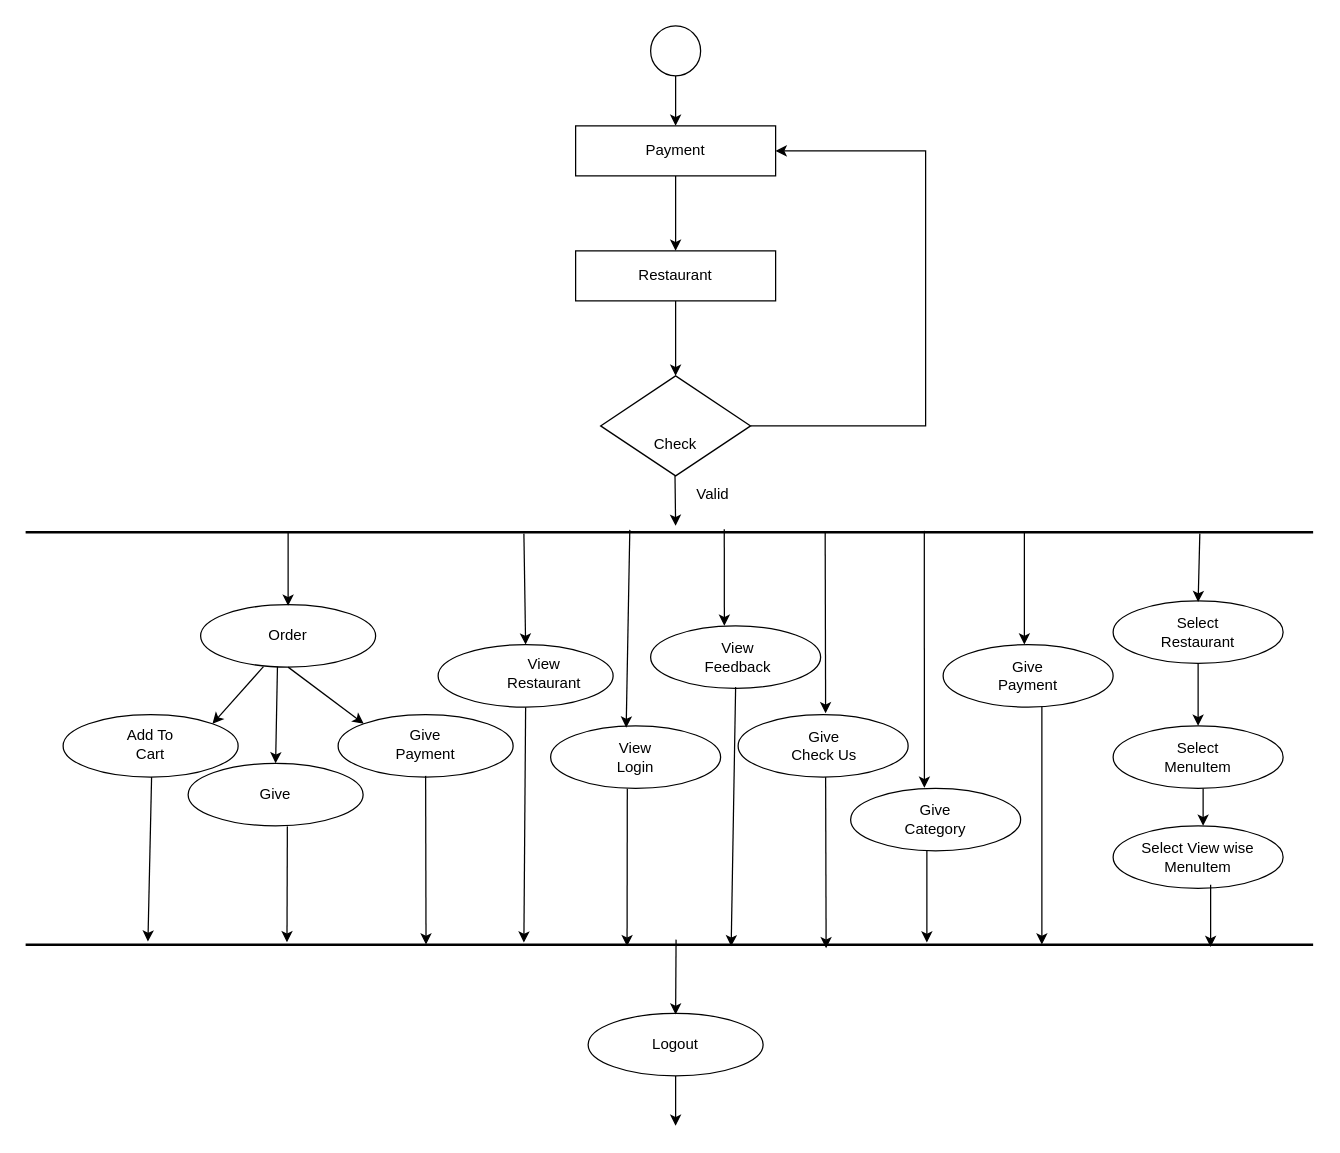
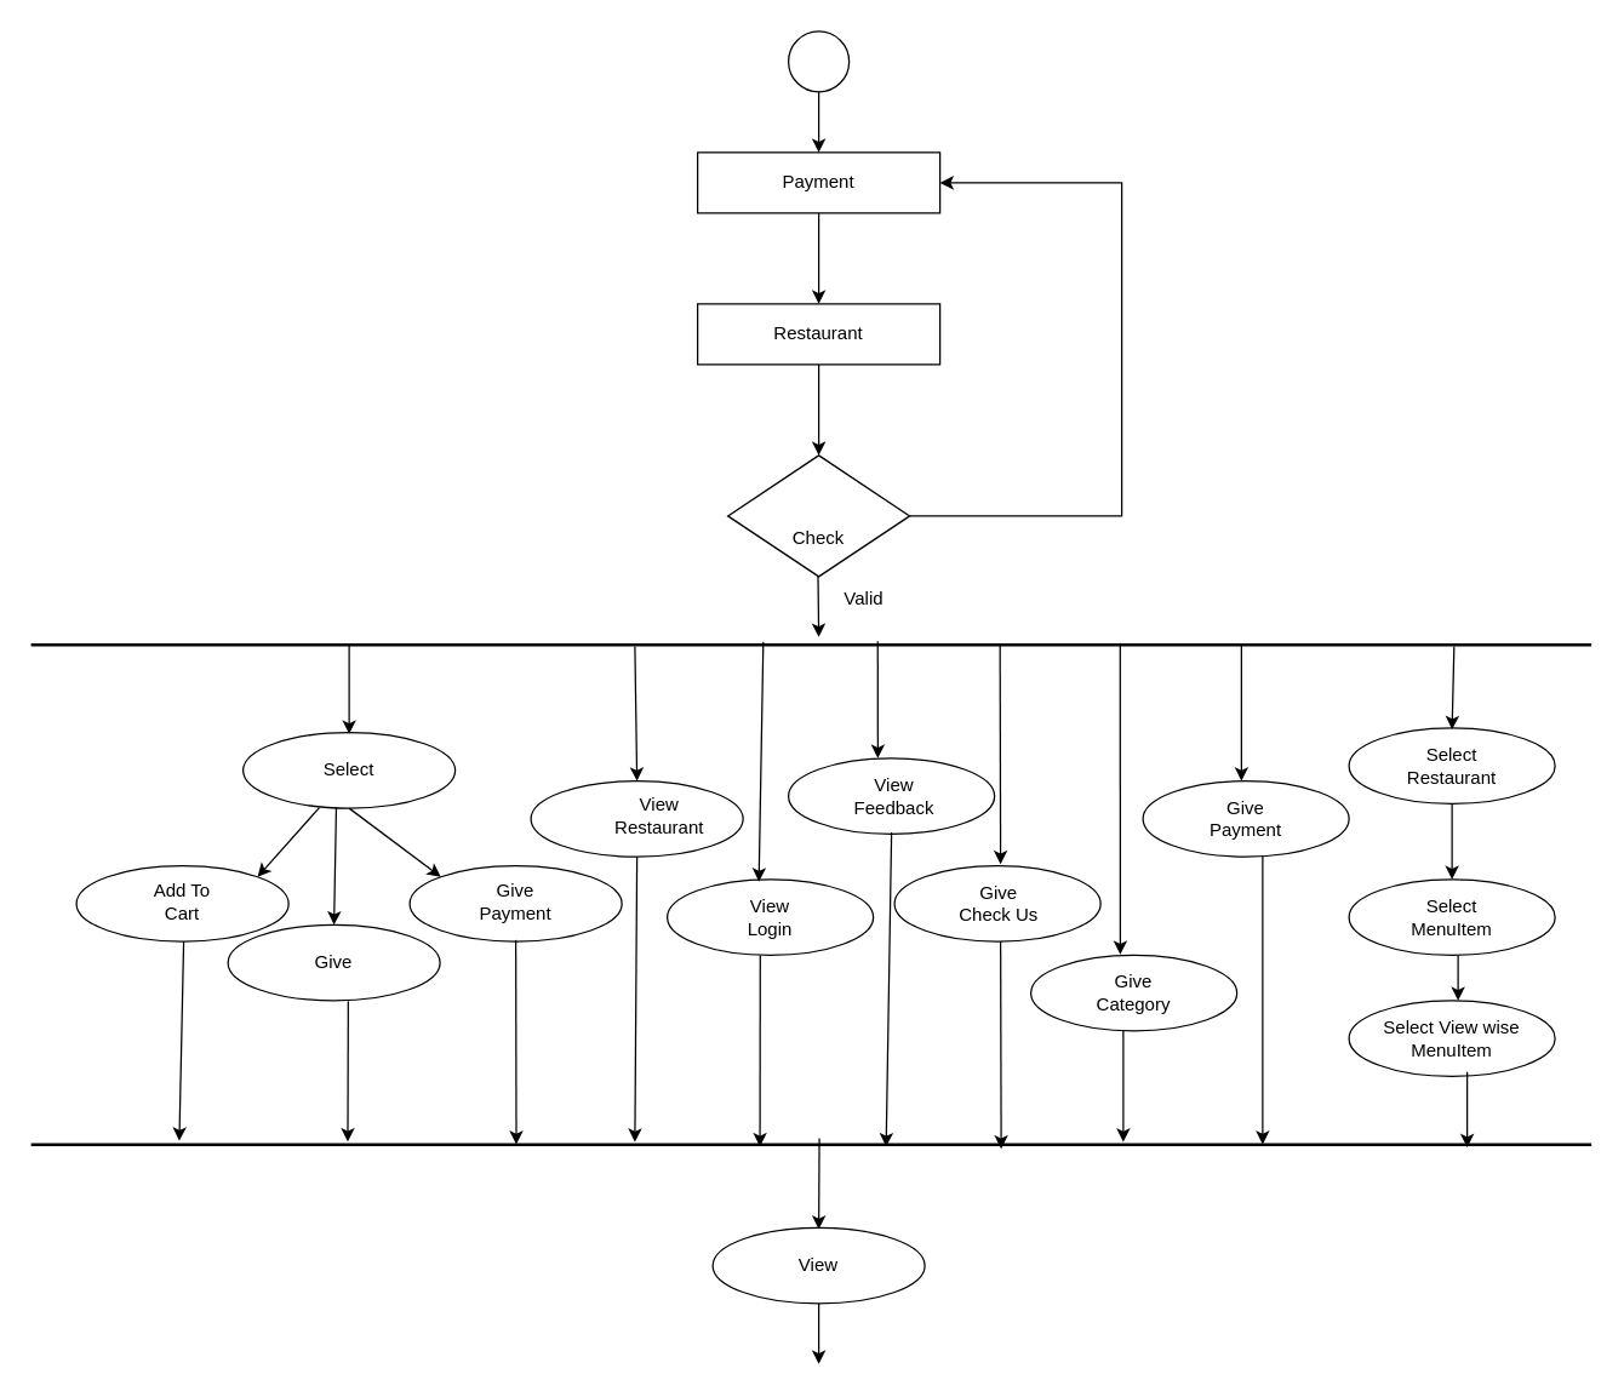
  <mxCell id="0" />
  <mxCell id="1" parent="0" />
  <mxCell id="2" value="" style="ellipse;whiteSpace=wrap;html=1;aspect=fixed;" vertex="1" parent="1"><mxGeometry x="520" y="20" width="40" height="40" as="geometry" /></mxCell>
  <mxCell id="3" value="" style="rounded=0;whiteSpace=wrap;html=1;" vertex="1" parent="1"><mxGeometry x="460" y="100" width="160" height="40" as="geometry" /></mxCell>
  <mxCell id="4" value="" style="rounded=0;whiteSpace=wrap;html=1;" vertex="1" parent="1"><mxGeometry x="460" y="200" width="160" height="40" as="geometry" /></mxCell>
  <mxCell id="5" value="" style="rhombus;whiteSpace=wrap;html=1;" vertex="1" parent="1"><mxGeometry x="480" y="300" width="120" height="80" as="geometry" /></mxCell>
  <mxCell id="6" value="" style="line;strokeWidth=2;html=1;" vertex="1" parent="1"><mxGeometry x="20" y="420" width="1030" height="10" as="geometry" /></mxCell>
  <mxCell id="7" value="" style="ellipse;whiteSpace=wrap;html=1;" vertex="1" parent="1"><mxGeometry x="160" y="483" width="140" height="50" as="geometry" /></mxCell>
  <mxCell id="8" value="" style="line;strokeWidth=2;html=1;" vertex="1" parent="1"><mxGeometry x="20" y="750" width="1030" height="10" as="geometry" /></mxCell>
  <mxCell id="9" value="" style="ellipse;whiteSpace=wrap;html=1;" vertex="1" parent="1"><mxGeometry x="470" y="810" width="140" height="50" as="geometry" /></mxCell>
  <mxCell id="10" value="" style="endArrow=classic;html=1;rounded=0;exitX=0.5;exitY=1;exitDx=0;exitDy=0;entryX=0.5;entryY=0;entryDx=0;entryDy=0;" edge="1" parent="1" source="2" target="3"><mxGeometry width="50" height="50" relative="1" as="geometry"><mxPoint x="530" y="260" as="sourcePoint" /><mxPoint x="580" y="210" as="targetPoint" /></mxGeometry></mxCell>
  <mxCell id="11" value="" style="endArrow=classic;html=1;rounded=0;entryX=0.5;entryY=0;entryDx=0;entryDy=0;" edge="1" parent="1" target="4"><mxGeometry width="50" height="50" relative="1" as="geometry"><mxPoint x="540" y="140" as="sourcePoint" /><mxPoint x="550" y="110" as="targetPoint" /></mxGeometry></mxCell>
  <mxCell id="12" value="" style="endArrow=classic;html=1;rounded=0;entryX=0.5;entryY=0;entryDx=0;entryDy=0;" edge="1" parent="1" target="5"><mxGeometry width="50" height="50" relative="1" as="geometry"><mxPoint x="540" y="240" as="sourcePoint" /><mxPoint x="560" y="120" as="targetPoint" /></mxGeometry></mxCell>
  <mxCell id="13" value="" style="endArrow=classic;html=1;rounded=0;" edge="1" parent="1"><mxGeometry width="50" height="50" relative="1" as="geometry"><mxPoint x="539.5" y="380" as="sourcePoint" /><mxPoint x="540" y="420" as="targetPoint" /></mxGeometry></mxCell>
  <mxCell id="14" value="" style="endArrow=classic;html=1;rounded=0;entryX=0.5;entryY=0;entryDx=0;entryDy=0;" edge="1" parent="1"><mxGeometry width="50" height="50" relative="1" as="geometry"><mxPoint x="230" y="424" as="sourcePoint" /><mxPoint x="230" y="484" as="targetPoint" /></mxGeometry></mxCell>
  <mxCell id="15" value="" style="endArrow=classic;html=1;rounded=0;entryX=0.203;entryY=0.42;entryDx=0;entryDy=0;entryPerimeter=0;exitX=0.567;exitY=1.028;exitDx=0;exitDy=0;exitPerimeter=0;" edge="1" parent="1"><mxGeometry width="50" height="50" relative="1" as="geometry"><mxPoint x="229.38" y="660.4" as="sourcePoint" /><mxPoint x="229.09" y="753.2" as="targetPoint" /></mxGeometry></mxCell>
  <mxCell id="16" value="" style="endArrow=classic;html=1;rounded=0;entryX=0.5;entryY=0;entryDx=0;entryDy=0;exitX=0.461;exitY=0;exitDx=0;exitDy=0;exitPerimeter=0;" edge="1" parent="1"><mxGeometry width="50" height="50" relative="1" as="geometry"><mxPoint x="540.36" y="751" as="sourcePoint" /><mxPoint x="540" y="811" as="targetPoint" /></mxGeometry></mxCell>
  <mxCell id="17" value="" style="endArrow=classic;html=1;rounded=0;" edge="1" parent="1"><mxGeometry width="50" height="50" relative="1" as="geometry"><mxPoint x="540" y="860" as="sourcePoint" /><mxPoint x="540" y="900" as="targetPoint" /></mxGeometry></mxCell>
  <mxCell id="18" value="" style="edgeStyle=segmentEdgeStyle;endArrow=classic;html=1;rounded=0;entryX=1;entryY=0.5;entryDx=0;entryDy=0;exitX=1;exitY=0.5;exitDx=0;exitDy=0;" edge="1" parent="1" source="5" target="3"><mxGeometry width="50" height="50" relative="1" as="geometry"><mxPoint x="630" y="340" as="sourcePoint" /><mxPoint x="690" y="130" as="targetPoint" /><Array as="points"><mxPoint x="740" y="340" /><mxPoint x="740" y="120" /></Array></mxGeometry></mxCell>
  <mxCell id="19" value="Valid" style="text;html=1;strokeColor=none;fillColor=none;align=center;verticalAlign=middle;whiteSpace=wrap;rounded=0;" vertex="1" parent="1"><mxGeometry x="540" y="380" width="60" height="30" as="geometry" /></mxCell>
  <mxCell id="20" value="Payment" style="text;html=1;strokeColor=none;fillColor=none;align=center;verticalAlign=middle;whiteSpace=wrap;rounded=0;" vertex="1" parent="1"><mxGeometry x="510" y="105" width="60" height="30" as="geometry" /></mxCell>
  <mxCell id="21" value="Restaurant" style="text;html=1;strokeColor=none;fillColor=none;align=center;verticalAlign=middle;whiteSpace=wrap;rounded=0;" vertex="1" parent="1"><mxGeometry x="510" y="205" width="60" height="30" as="geometry" /></mxCell>
  <mxCell id="22" value="Check" style="text;html=1;strokeColor=none;fillColor=none;align=center;verticalAlign=middle;whiteSpace=wrap;rounded=0;" vertex="1" parent="1"><mxGeometry x="510" y="340" width="60" height="30" as="geometry" /></mxCell>
- <mxCell id="23" value="Logout" style="text;html=1;strokeColor=none;fillColor=none;align=center;verticalAlign=middle;whiteSpace=wrap;rounded=0;" vertex="1" parent="1"><mxGeometry x="510" y="820" width="60" height="30" as="geometry" /></mxCell>
+ <mxCell id="23" value="View" style="text;html=1;strokeColor=none;fillColor=none;align=center;verticalAlign=middle;whiteSpace=wrap;rounded=0;" vertex="1" parent="1"><mxGeometry x="510" y="820" width="60" height="30" as="geometry" /></mxCell>
  <mxCell id="24" value="" style="endArrow=classic;html=1;rounded=0;entryX=0.5;entryY=0;entryDx=0;entryDy=0;exitX=0.387;exitY=0.62;exitDx=0;exitDy=0;exitPerimeter=0;" edge="1" parent="1" target="41" source="6"><mxGeometry width="50" height="50" relative="1" as="geometry"><mxPoint x="414" y="423" as="sourcePoint" /><mxPoint x="414" y="523" as="targetPoint" /></mxGeometry></mxCell>
  <mxCell id="25" value="" style="endArrow=classic;html=1;rounded=0;entryX=0.387;entryY=0.34;entryDx=0;entryDy=0;entryPerimeter=0;exitX=0.5;exitY=1;exitDx=0;exitDy=0;" edge="1" parent="1" target="8" source="41"><mxGeometry width="50" height="50" relative="1" as="geometry"><mxPoint x="498" y="720" as="sourcePoint" /><mxPoint x="510" y="660" as="targetPoint" /></mxGeometry></mxCell>
  <mxCell id="26" value="" style="ellipse;whiteSpace=wrap;html=1;" vertex="1" parent="1"><mxGeometry x="440" y="580" width="136" height="50" as="geometry" /></mxCell>
  <mxCell id="27" value="" style="endArrow=classic;html=1;rounded=0;exitX=0.505;exitY=0.22;exitDx=0;exitDy=0;exitPerimeter=0;entryX=0.446;entryY=-0.037;entryDx=0;entryDy=0;entryPerimeter=0;" edge="1" parent="1"><mxGeometry width="50" height="50" relative="1" as="geometry"><mxPoint x="503.35" y="423.2" as="sourcePoint" /><mxPoint x="500.44" y="581.41" as="targetPoint" /></mxGeometry></mxCell>
  <mxCell id="28" value="" style="endArrow=classic;html=1;rounded=0;exitX=0.451;exitY=1.004;exitDx=0;exitDy=0;entryX=0.506;entryY=0.74;entryDx=0;entryDy=0;entryPerimeter=0;exitPerimeter=0;" edge="1" parent="1" source="26"><mxGeometry width="50" height="50" relative="1" as="geometry"><mxPoint x="500" y="649" as="sourcePoint" /><mxPoint x="501.16" y="756.4" as="targetPoint" /></mxGeometry></mxCell>
  <mxCell id="29" value="" style="endArrow=classic;html=1;rounded=0;exitX=0.621;exitY=0.46;exitDx=0;exitDy=0;exitPerimeter=0;" edge="1" parent="1" source="6"><mxGeometry width="50" height="50" relative="1" as="geometry"><mxPoint x="570" y="560" as="sourcePoint" /><mxPoint x="660" y="570" as="targetPoint" /></mxGeometry></mxCell>
  <mxCell id="30" value="" style="endArrow=classic;html=1;rounded=0;entryX=0.64;entryY=1;entryDx=0;entryDy=0;entryPerimeter=0;" edge="1" parent="1"><mxGeometry width="50" height="50" relative="1" as="geometry"><mxPoint x="660" y="620" as="sourcePoint" /><mxPoint x="660.4" y="758" as="targetPoint" /></mxGeometry></mxCell>
  <mxCell id="31" value="" style="endArrow=classic;html=1;rounded=0;entryX=0.5;entryY=0;entryDx=0;entryDy=0;" edge="1" parent="1"><mxGeometry width="50" height="50" relative="1" as="geometry"><mxPoint x="819" y="425" as="sourcePoint" /><mxPoint x="819" y="515" as="targetPoint" /></mxGeometry></mxCell>
  <mxCell id="32" value="" style="endArrow=classic;html=1;rounded=0;" edge="1" parent="1"><mxGeometry width="50" height="50" relative="1" as="geometry"><mxPoint x="833" y="560" as="sourcePoint" /><mxPoint x="833" y="755" as="targetPoint" /></mxGeometry></mxCell>
  <mxCell id="33" value="" style="ellipse;whiteSpace=wrap;html=1;" vertex="1" parent="1"><mxGeometry x="50" y="571" width="140" height="50" as="geometry" /></mxCell>
  <mxCell id="34" value="" style="ellipse;whiteSpace=wrap;html=1;" vertex="1" parent="1"><mxGeometry x="150" y="610" width="140" height="50" as="geometry" /></mxCell>
  <mxCell id="35" value="" style="ellipse;whiteSpace=wrap;html=1;" vertex="1" parent="1"><mxGeometry x="270" y="571" width="140" height="50" as="geometry" /></mxCell>
  <mxCell id="36" value="" style="endArrow=classic;html=1;rounded=0;entryX=0.095;entryY=0.26;entryDx=0;entryDy=0;entryPerimeter=0;exitX=0.567;exitY=1.028;exitDx=0;exitDy=0;exitPerimeter=0;" edge="1" parent="1" target="8"><mxGeometry width="50" height="50" relative="1" as="geometry"><mxPoint x="120.77" y="621" as="sourcePoint" /><mxPoint x="119.23" y="713" as="targetPoint" /></mxGeometry></mxCell>
  <mxCell id="37" value="" style="endArrow=classic;html=1;rounded=0;exitX=0.5;exitY=1;exitDx=0;exitDy=0;entryX=0.311;entryY=0.5;entryDx=0;entryDy=0;entryPerimeter=0;" edge="1" parent="1" target="8"><mxGeometry width="50" height="50" relative="1" as="geometry"><mxPoint x="340" y="620" as="sourcePoint" /><mxPoint x="256.22" y="756.4" as="targetPoint" /></mxGeometry></mxCell>
  <mxCell id="38" value="" style="endArrow=classic;html=1;rounded=0;entryX=0.5;entryY=0;entryDx=0;entryDy=0;exitX=0.439;exitY=0.992;exitDx=0;exitDy=0;exitPerimeter=0;" edge="1" parent="1" source="7" target="34"><mxGeometry width="50" height="50" relative="1" as="geometry"><mxPoint x="370" y="510" as="sourcePoint" /><mxPoint x="420" y="460" as="targetPoint" /></mxGeometry></mxCell>
  <mxCell id="39" value="" style="endArrow=classic;html=1;rounded=0;entryX=0;entryY=0;entryDx=0;entryDy=0;exitX=0.5;exitY=1;exitDx=0;exitDy=0;" edge="1" parent="1" source="7" target="35"><mxGeometry width="50" height="50" relative="1" as="geometry"><mxPoint x="231.46" y="542.6" as="sourcePoint" /><mxPoint x="230" y="620" as="targetPoint" /></mxGeometry></mxCell>
  <mxCell id="40" value="" style="endArrow=classic;html=1;rounded=0;entryX=1;entryY=0;entryDx=0;entryDy=0;exitX=0.359;exitY=0.992;exitDx=0;exitDy=0;exitPerimeter=0;" edge="1" parent="1" source="7" target="33"><mxGeometry width="50" height="50" relative="1" as="geometry"><mxPoint x="241.46" y="552.6" as="sourcePoint" /><mxPoint x="240" y="630" as="targetPoint" /></mxGeometry></mxCell>
  <mxCell id="41" value="" style="ellipse;whiteSpace=wrap;html=1;" vertex="1" parent="1"><mxGeometry x="350" y="515" width="140" height="50" as="geometry" /></mxCell>
  <mxCell id="42" value="" style="endArrow=classic;html=1;rounded=0;exitX=0.505;exitY=0.22;exitDx=0;exitDy=0;exitPerimeter=0;" edge="1" parent="1"><mxGeometry width="50" height="50" relative="1" as="geometry"><mxPoint x="578.91" y="422.79" as="sourcePoint" /><mxPoint x="579" y="500" as="targetPoint" /></mxGeometry></mxCell>
  <mxCell id="43" value="" style="ellipse;whiteSpace=wrap;html=1;" vertex="1" parent="1"><mxGeometry x="520" y="500" width="136" height="50" as="geometry" /></mxCell>
  <mxCell id="44" value="" style="endArrow=classic;html=1;rounded=0;entryX=0.548;entryY=0.74;entryDx=0;entryDy=0;entryPerimeter=0;exitX=0.5;exitY=1;exitDx=0;exitDy=0;" edge="1" parent="1"><mxGeometry width="50" height="50" relative="1" as="geometry"><mxPoint x="588" y="549" as="sourcePoint" /><mxPoint x="584.44" y="756.4" as="targetPoint" /></mxGeometry></mxCell>
  <mxCell id="45" value="" style="ellipse;whiteSpace=wrap;html=1;" vertex="1" parent="1"><mxGeometry x="590" y="571" width="136" height="50" as="geometry" /></mxCell>
  <mxCell id="46" value="" style="ellipse;whiteSpace=wrap;html=1;" vertex="1" parent="1"><mxGeometry x="680" y="630" width="136" height="50" as="geometry" /></mxCell>
  <mxCell id="47" value="" style="endArrow=classic;html=1;rounded=0;exitX=0.698;exitY=0.3;exitDx=0;exitDy=0;exitPerimeter=0;entryX=0.434;entryY=-0.028;entryDx=0;entryDy=0;entryPerimeter=0;" edge="1" parent="1"><mxGeometry width="50" height="50" relative="1" as="geometry"><mxPoint x="738.94" y="424" as="sourcePoint" /><mxPoint x="739.024" y="629.6" as="targetPoint" /></mxGeometry></mxCell>
  <mxCell id="48" value="" style="endArrow=classic;html=1;rounded=0;entryX=0.7;entryY=0.34;entryDx=0;entryDy=0;entryPerimeter=0;" edge="1" parent="1" target="8"><mxGeometry width="50" height="50" relative="1" as="geometry"><mxPoint x="741" y="680" as="sourcePoint" /><mxPoint x="580" y="610" as="targetPoint" /></mxGeometry></mxCell>
  <mxCell id="49" value="" style="ellipse;whiteSpace=wrap;html=1;" vertex="1" parent="1"><mxGeometry x="754" y="515" width="136" height="50" as="geometry" /></mxCell>
  <mxCell id="50" value="" style="ellipse;whiteSpace=wrap;html=1;" vertex="1" parent="1"><mxGeometry x="890" y="480" width="136" height="50" as="geometry" /></mxCell>
  <mxCell id="51" value="" style="ellipse;whiteSpace=wrap;html=1;" vertex="1" parent="1"><mxGeometry x="890" y="580" width="136" height="50" as="geometry" /></mxCell>
  <mxCell id="52" value="" style="ellipse;whiteSpace=wrap;html=1;" vertex="1" parent="1"><mxGeometry x="890" y="660" width="136" height="50" as="geometry" /></mxCell>
  <mxCell id="53" value="" style="endArrow=classic;html=1;rounded=0;entryX=0.5;entryY=0;entryDx=0;entryDy=0;exitX=0.912;exitY=0.62;exitDx=0;exitDy=0;exitPerimeter=0;" edge="1" parent="1" source="6"><mxGeometry width="50" height="50" relative="1" as="geometry"><mxPoint x="958" y="430" as="sourcePoint" /><mxPoint x="958" y="481" as="targetPoint" /><Array as="points" /></mxGeometry></mxCell>
  <mxCell id="54" value="" style="endArrow=classic;html=1;rounded=0;entryX=0.5;entryY=0;entryDx=0;entryDy=0;exitX=0.5;exitY=1;exitDx=0;exitDy=0;" edge="1" parent="1" source="50" target="51"><mxGeometry width="50" height="50" relative="1" as="geometry"><mxPoint x="530" y="660" as="sourcePoint" /><mxPoint x="580" y="610" as="targetPoint" /></mxGeometry></mxCell>
  <mxCell id="55" value="" style="endArrow=classic;html=1;rounded=0;entryX=0.5;entryY=0;entryDx=0;entryDy=0;exitX=0.5;exitY=1;exitDx=0;exitDy=0;" edge="1" parent="1"><mxGeometry width="50" height="50" relative="1" as="geometry"><mxPoint x="968" y="707" as="sourcePoint" /><mxPoint x="968" y="757" as="targetPoint" /></mxGeometry></mxCell>
  <mxCell id="56" value="" style="endArrow=classic;html=1;rounded=0;entryX=0.5;entryY=0;entryDx=0;entryDy=0;" edge="1" parent="1"><mxGeometry width="50" height="50" relative="1" as="geometry"><mxPoint x="962" y="630" as="sourcePoint" /><mxPoint x="962" y="660" as="targetPoint" /></mxGeometry></mxCell>
- <mxCell id="57" value="Order" style="text;html=1;strokeColor=none;fillColor=none;align=center;verticalAlign=middle;whiteSpace=wrap;rounded=0;" vertex="1" parent="1"><mxGeometry x="200" y="493" width="60" height="30" as="geometry" /></mxCell>
+ <mxCell id="57" value="Select" style="text;html=1;strokeColor=none;fillColor=none;align=center;verticalAlign=middle;whiteSpace=wrap;rounded=0;" vertex="1" parent="1"><mxGeometry x="200" y="493" width="60" height="30" as="geometry" /></mxCell>
  <mxCell id="58" value="Add To Cart&lt;span style=&quot;color: rgba(0, 0, 0, 0); font-family: monospace; font-size: 0px; text-align: start;&quot;&gt;%3CmxGraphModel%3E%3Croot%3E%3CmxCell%20id%3D%220%22%2F%3E%3CmxCell%20id%3D%221%22%20parent%3D%220%22%2F%3E%3CmxCell%20id%3D%222%22%20value%3D%22Text%22%20style%3D%22text%3Bhtml%3D1%3BstrokeColor%3Dnone%3BfillColor%3Dnone%3Balign%3Dcenter%3BverticalAlign%3Dmiddle%3BwhiteSpace%3Dwrap%3Brounded%3D0%3B%22%20vertex%3D%221%22%20parent%3D%221%22%3E%3CmxGeometry%20x%3D%22380%22%20y%3D%22640%22%20width%3D%2260%22%20height%3D%2230%22%20as%3D%22geometry%22%2F%3E%3C%2FmxCell%3E%3C%2Froot%3E%3C%2FmxGraphModel%3E&lt;/span&gt;" style="text;html=1;strokeColor=none;fillColor=none;align=center;verticalAlign=middle;whiteSpace=wrap;rounded=0;" vertex="1" parent="1"><mxGeometry x="90" y="580" width="60" height="30" as="geometry" /></mxCell>
  <mxCell id="59" value="Give" style="text;html=1;strokeColor=none;fillColor=none;align=center;verticalAlign=middle;whiteSpace=wrap;rounded=0;" vertex="1" parent="1"><mxGeometry x="190" y="620" width="60" height="30" as="geometry" /></mxCell>
  <mxCell id="60" value="Give Payment" style="text;html=1;strokeColor=none;fillColor=none;align=center;verticalAlign=middle;whiteSpace=wrap;rounded=0;" vertex="1" parent="1"><mxGeometry x="310" y="580" width="60" height="30" as="geometry" /></mxCell>
  <mxCell id="61" value="View Restaurant" style="text;html=1;strokeColor=none;fillColor=none;align=center;verticalAlign=middle;whiteSpace=wrap;rounded=0;" vertex="1" parent="1"><mxGeometry x="405" y="523" width="60" height="30" as="geometry" /></mxCell>
  <mxCell id="62" value="View Login" style="text;html=1;strokeColor=none;fillColor=none;align=center;verticalAlign=middle;whiteSpace=wrap;rounded=0;" vertex="1" parent="1"><mxGeometry x="478" y="590" width="60" height="30" as="geometry" /></mxCell>
  <mxCell id="63" value="View Feedback" style="text;html=1;strokeColor=none;fillColor=none;align=center;verticalAlign=middle;whiteSpace=wrap;rounded=0;" vertex="1" parent="1"><mxGeometry x="560" y="510" width="60" height="30" as="geometry" /></mxCell>
  <mxCell id="64" value="Give Check Us" style="text;html=1;strokeColor=none;fillColor=none;align=center;verticalAlign=middle;whiteSpace=wrap;rounded=0;" vertex="1" parent="1"><mxGeometry x="628" y="581" width="62" height="30" as="geometry" /></mxCell>
  <mxCell id="65" value="Give Category" style="text;html=1;strokeColor=none;fillColor=none;align=center;verticalAlign=middle;whiteSpace=wrap;rounded=0;" vertex="1" parent="1"><mxGeometry x="718" y="640" width="60" height="30" as="geometry" /></mxCell>
  <mxCell id="66" value="Give Payment" style="text;html=1;strokeColor=none;fillColor=none;align=center;verticalAlign=middle;whiteSpace=wrap;rounded=0;" vertex="1" parent="1"><mxGeometry x="792" y="525" width="60" height="30" as="geometry" /></mxCell>
  <mxCell id="67" value="Select Restaurant&lt;span style=&quot;color: rgba(0, 0, 0, 0); font-family: monospace; font-size: 0px; text-align: start;&quot;&gt;%3CmxGraphModel%3E%3Croot%3E%3CmxCell%20id%3D%220%22%2F%3E%3CmxCell%20id%3D%221%22%20parent%3D%220%22%2F%3E%3CmxCell%20id%3D%222%22%20value%3D%22Text%22%20style%3D%22text%3Bhtml%3D1%3BstrokeColor%3Dnone%3BfillColor%3Dnone%3Balign%3Dcenter%3BverticalAlign%3Dmiddle%3BwhiteSpace%3Dwrap%3Brounded%3D0%3B%22%20vertex%3D%221%22%20parent%3D%221%22%3E%3CmxGeometry%20x%3D%22380%22%20y%3D%22640%22%20width%3D%2260%22%20height%3D%2230%22%20as%3D%22geometry%22%2F%3E%3C%2FmxCell%3E%3C%2Froot%3E%3C%2FmxGraphModel%3E&lt;/span&gt;" style="text;html=1;strokeColor=none;fillColor=none;align=center;verticalAlign=middle;whiteSpace=wrap;rounded=0;" vertex="1" parent="1"><mxGeometry x="928" y="490" width="60" height="30" as="geometry" /></mxCell>
  <mxCell id="68" value="Select MenuItem" style="text;html=1;strokeColor=none;fillColor=none;align=center;verticalAlign=middle;whiteSpace=wrap;rounded=0;" vertex="1" parent="1"><mxGeometry x="928" y="590" width="60" height="30" as="geometry" /></mxCell>
  <mxCell id="69" value="Select View wise MenuItem" style="text;html=1;strokeColor=none;fillColor=none;align=center;verticalAlign=middle;whiteSpace=wrap;rounded=0;" vertex="1" parent="1"><mxGeometry x="912" y="670" width="92" height="30" as="geometry" /></mxCell>
